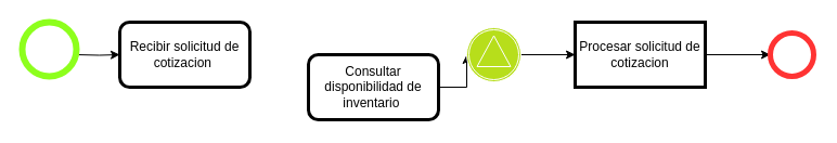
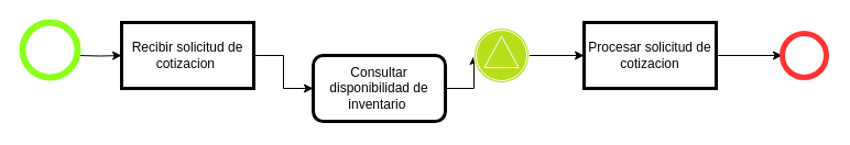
  <mxCell id="0" />
  <mxCell id="1" parent="0" />
  <mxCell id="2" style="edgeStyle=orthogonalEdgeStyle;rounded=0;orthogonalLoop=1;jettySize=auto;html=1;exitX=1;exitY=0.5;exitDx=0;exitDy=0;exitPerimeter=0;entryX=0;entryY=0.5;entryDx=0;entryDy=0;" parent="1" target="4" edge="1"><mxGeometry relative="1" as="geometry"><mxPoint x="70" y="50" as="sourcePoint" /></mxGeometry></mxCell>
- <mxCell id="4" value="Recibir solicitud de cotizacion&amp;nbsp;" style="rounded=1;whiteSpace=wrap;html=1;strokeColor=#000000;strokeWidth=3;" parent="1" vertex="1"><mxGeometry x="110" y="20" width="120" height="60" as="geometry" /></mxCell>
+ <mxCell id="3" style="edgeStyle=orthogonalEdgeStyle;rounded=0;orthogonalLoop=1;jettySize=auto;html=1;exitX=1;exitY=0.5;exitDx=0;exitDy=0;entryX=0;entryY=0.5;entryDx=0;entryDy=0;" edge="1" parent="1" source="4" target="10"><mxGeometry relative="1" as="geometry" /></mxCell>
+ <mxCell id="4" value="Recibir solicitud de cotizacion&amp;nbsp;" style="whiteSpace=wrap;html=1;strokeColor=#000000;strokeWidth=3;rounded=0;" parent="1" vertex="1"><mxGeometry x="110" y="20" width="120" height="60" as="geometry" /></mxCell>
  <mxCell id="5" style="edgeStyle=orthogonalEdgeStyle;rounded=0;orthogonalLoop=1;jettySize=auto;html=1;entryX=0;entryY=0.5;entryDx=0;entryDy=0;entryPerimeter=0;strokeColor=#000000;" parent="1" source="6" target="7" edge="1"><mxGeometry relative="1" as="geometry" /></mxCell>
  <mxCell id="6" value="Procesar solicitud de cotizacion" style="whiteSpace=wrap;html=1;strokeColor=#000000;strokeWidth=3;rounded=0;" parent="1" vertex="1"><mxGeometry x="530" y="20" width="120" height="60" as="geometry" /></mxCell>
  <mxCell id="7" value="" style="points=[[0.145,0.145,0],[0.5,0,0],[0.855,0.145,0],[1,0.5,0],[0.855,0.855,0],[0.5,1,0],[0.145,0.855,0],[0,0.5,0]];shape=mxgraph.bpmn.event;html=1;verticalLabelPosition=bottom;labelBackgroundColor=#ffffff;verticalAlign=top;align=center;perimeter=ellipsePerimeter;outlineConnect=0;aspect=fixed;outline=standard;symbol=general;strokeColor=#FF3333;strokeWidth=5;" parent="1" vertex="1"><mxGeometry x="710" y="30" width="40" height="40" as="geometry" /></mxCell>
  <mxCell id="8" value="" style="points=[[0.145,0.145,0],[0.5,0,0],[0.855,0.145,0],[1,0.5,0],[0.855,0.855,0],[0.5,1,0],[0.145,0.855,0],[0,0.5,0]];shape=mxgraph.bpmn.event;html=1;verticalLabelPosition=bottom;labelBackgroundColor=#ffffff;verticalAlign=top;align=center;perimeter=ellipsePerimeter;outlineConnect=0;aspect=fixed;outline=end;symbol=terminate2;strokeColor=#8DFF1C;fillColor=none;strokeWidth=2;" parent="1" vertex="1"><mxGeometry x="20" y="20" width="50" height="50" as="geometry" /></mxCell>
  <mxCell id="9" style="edgeStyle=orthogonalEdgeStyle;rounded=0;orthogonalLoop=1;jettySize=auto;html=1;exitX=1;exitY=0.5;exitDx=0;exitDy=0;" edge="1" parent="1" source="10"><mxGeometry relative="1" as="geometry"><mxPoint x="430" y="50" as="targetPoint" /></mxGeometry></mxCell>
  <mxCell id="10" value="Consultar disponibilidad de inventario&amp;nbsp;" style="rounded=1;whiteSpace=wrap;html=1;strokeColor=#000000;strokeWidth=3;" vertex="1" parent="1"><mxGeometry x="284" y="50" width="120" height="60" as="geometry" /></mxCell>
  <mxCell id="11" style="edgeStyle=orthogonalEdgeStyle;rounded=0;orthogonalLoop=1;jettySize=auto;html=1;entryX=0;entryY=0.5;entryDx=0;entryDy=0;" edge="1" parent="1" source="12" target="6"><mxGeometry relative="1" as="geometry" /></mxCell>
  <mxCell id="12" value="" style="points=[[0.145,0.145,0],[0.5,0,0],[0.855,0.145,0],[1,0.5,0],[0.855,0.855,0],[0.5,1,0],[0.145,0.855,0],[0,0.5,0]];shape=mxgraph.bpmn.event;html=1;verticalLabelPosition=bottom;labelBackgroundColor=#ffffff;verticalAlign=top;align=center;perimeter=ellipsePerimeter;outlineConnect=0;aspect=fixed;outline=catching;symbol=signal;strokeColor=#FFFFFF;fillColor=#B7DE1B;" vertex="1" parent="1"><mxGeometry x="430" y="25" width="50" height="50" as="geometry" /></mxCell>
